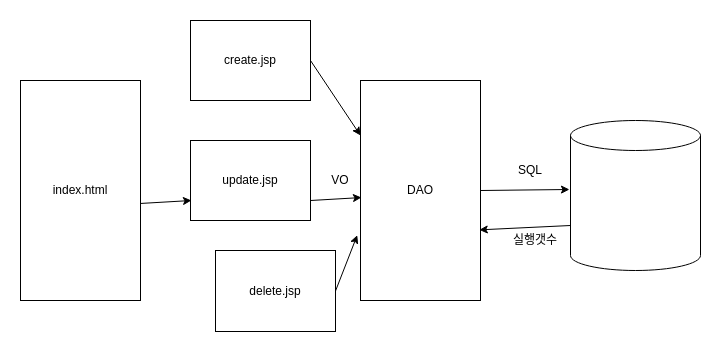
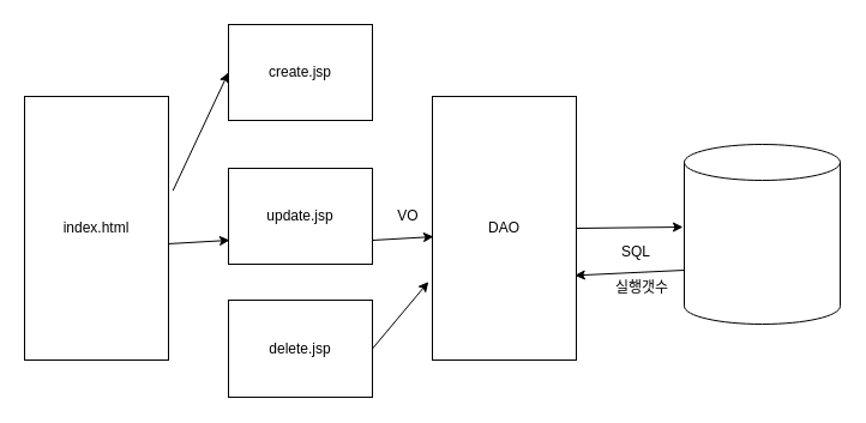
  <mxCell id="0" />
  <mxCell id="1" parent="0" />
  <mxCell id="2" value="index.html" style="rounded=0;whiteSpace=wrap;html=1;" vertex="1" parent="1"><mxGeometry x="20" y="80" width="120" height="220" as="geometry" /></mxCell>
  <mxCell id="3" value="update.jsp" style="rounded=0;whiteSpace=wrap;html=1;" vertex="1" parent="1"><mxGeometry x="190" y="140" width="120" height="80" as="geometry" /></mxCell>
  <mxCell id="4" value="DAO" style="rounded=0;whiteSpace=wrap;html=1;" vertex="1" parent="1"><mxGeometry x="360" y="80" width="120" height="220" as="geometry" /></mxCell>
  <mxCell id="5" value="" style="endArrow=classic;html=1;entryX=0.008;entryY=0.532;entryDx=0;entryDy=0;entryPerimeter=0;" edge="1" parent="1" target="4"><mxGeometry width="50" height="50" relative="1" as="geometry"><mxPoint x="310" y="200" as="sourcePoint" /><mxPoint x="360" y="150" as="targetPoint" /></mxGeometry></mxCell>
  <mxCell id="6" value="" style="endArrow=classic;html=1;entryX=0.008;entryY=0.532;entryDx=0;entryDy=0;entryPerimeter=0;" edge="1" parent="1"><mxGeometry width="50" height="50" relative="1" as="geometry"><mxPoint x="140" y="202.96" as="sourcePoint" /><mxPoint x="190.96" y="200" as="targetPoint" /></mxGeometry></mxCell>
  <mxCell id="7" value="VO" style="text;html=1;strokeColor=none;fillColor=none;align=center;verticalAlign=middle;whiteSpace=wrap;rounded=0;" vertex="1" parent="1"><mxGeometry x="320" y="170" width="40" height="20" as="geometry" /></mxCell>
  <mxCell id="8" value="" style="shape=cylinder3;whiteSpace=wrap;html=1;boundedLbl=1;backgroundOutline=1;size=15;" vertex="1" parent="1"><mxGeometry x="570" y="120" width="130" height="150" as="geometry" /></mxCell>
  <mxCell id="9" value="" style="endArrow=classic;html=1;entryX=-0.008;entryY=0.46;entryDx=0;entryDy=0;entryPerimeter=0;" edge="1" parent="1" target="8"><mxGeometry width="50" height="50" relative="1" as="geometry"><mxPoint x="480" y="190" as="sourcePoint" /><mxPoint x="530.96" y="187.04" as="targetPoint" /></mxGeometry></mxCell>
- <mxCell id="10" value="SQL" style="text;html=1;strokeColor=none;fillColor=none;align=center;verticalAlign=middle;whiteSpace=wrap;rounded=0;" vertex="1" parent="1"><mxGeometry x="510" y="160" width="40" height="20" as="geometry" /></mxCell>
+ <mxCell id="10" value="SQL" style="text;html=1;strokeColor=none;fillColor=none;align=center;verticalAlign=middle;whiteSpace=wrap;rounded=0;" vertex="1" parent="1"><mxGeometry x="510" y="200" width="40" height="20" as="geometry" /></mxCell>
  <mxCell id="11" value="" style="endArrow=classic;html=1;entryX=0.99;entryY=0.679;entryDx=0;entryDy=0;entryPerimeter=0;exitX=0;exitY=0;exitDx=0;exitDy=105;exitPerimeter=0;" edge="1" parent="1" source="8" target="4"><mxGeometry width="50" height="50" relative="1" as="geometry"><mxPoint x="540" y="390" as="sourcePoint" /><mxPoint x="590" y="340" as="targetPoint" /></mxGeometry></mxCell>
  <mxCell id="12" value="실행갯수" style="text;html=1;strokeColor=none;fillColor=none;align=center;verticalAlign=middle;whiteSpace=wrap;rounded=0;" vertex="1" parent="1"><mxGeometry x="500" y="230" width="70" height="20" as="geometry" /></mxCell>
  <mxCell id="13" value="create.jsp" style="rounded=0;whiteSpace=wrap;html=1;" vertex="1" parent="1"><mxGeometry x="190" y="20" width="120" height="80" as="geometry" /></mxCell>
- <mxCell id="14" value="delete.jsp" style="rounded=0;whiteSpace=wrap;html=1;" vertex="1" parent="1"><mxGeometry x="215" y="250" width="120" height="81" as="geometry" /></mxCell>
- <mxCell id="16" value="" style="endArrow=classic;html=1;entryX=0;entryY=0.25;entryDx=0;entryDy=0;exitX=1;exitY=0.5;exitDx=0;exitDy=0;" edge="1" parent="1" source="13" target="4"><mxGeometry width="50" height="50" relative="1" as="geometry"><mxPoint x="320" y="210" as="sourcePoint" /><mxPoint x="370.96" y="207.04" as="targetPoint" /></mxGeometry></mxCell>
+ <mxCell id="14" value="delete.jsp" style="rounded=0;whiteSpace=wrap;html=1;" vertex="1" parent="1"><mxGeometry x="190" y="250" width="120" height="81" as="geometry" /></mxCell>
+ <mxCell id="15" value="" style="endArrow=classic;html=1;entryX=0;entryY=0.5;entryDx=0;entryDy=0;exitX=1.031;exitY=0.357;exitDx=0;exitDy=0;exitPerimeter=0;" edge="1" parent="1" source="2" target="13"><mxGeometry width="50" height="50" relative="1" as="geometry"><mxPoint x="150" y="212.96" as="sourcePoint" /><mxPoint x="200.96" y="210" as="targetPoint" /></mxGeometry></mxCell>
  <mxCell id="17" value="" style="endArrow=classic;html=1;entryX=-0.027;entryY=0.703;entryDx=0;entryDy=0;exitX=1;exitY=0.5;exitDx=0;exitDy=0;entryPerimeter=0;" edge="1" parent="1" source="14" target="4"><mxGeometry width="50" height="50" relative="1" as="geometry"><mxPoint x="320" y="70" as="sourcePoint" /><mxPoint x="370" y="145" as="targetPoint" /></mxGeometry></mxCell>
